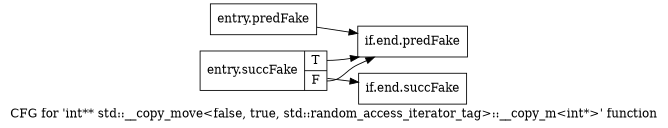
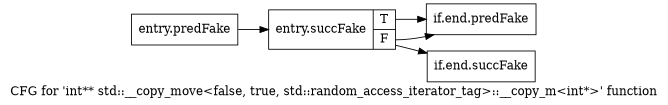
  digraph {
    fontname="DejaVu Serif"
    label="CFG for 'int** std::__copy_move\<false, true, std::random_access_iterator_tag\>::__copy_m\<int*\>' function"
    rankdir=LR
    node [fontname="DejaVu Serif" shape=record filename="/proj/xbuilds/2019.2_0816_1/installs/lin64/Vivado/HEAD/tps/lnx64/gcc-6.2.0/lib/gcc/x86_64-pc-linux-gnu/6.2.0/../../../../include/c++/6.2.0/bits/stl_algobase.h" linenumber=369]
    edge [filename="/proj/xbuilds/2019.2_0816_1/installs/lin64/Vivado/HEAD/tps/lnx64/gcc-6.2.0/lib/gcc/x86_64-pc-linux-gnu/6.2.0/../../../../include/c++/6.2.0/bits/stl_algobase.h" fontname="DejaVu Serif"]
    n1 [label="{entry.predFake}" filename="" linenumber=""]
    n2 [label="{entry.succFake|{<s0>T|<s1>F}}" linenumber=367]
    n3 [label="{if.end.predFake}"]
    n4 [label="{if.end.succFake}"]
-   n1 -> n3
+   n1 -> n2
    n2 -> n3 [tailport=s0]
    n2 -> n3 [tailport=s1 filename=""]
    n2 -> n4
  }
